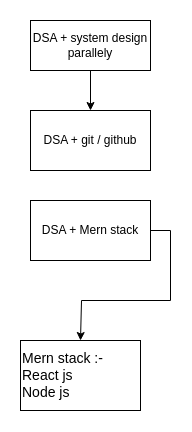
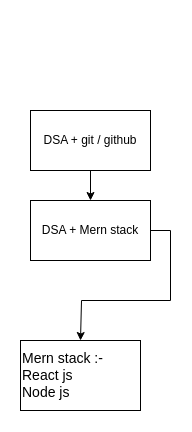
  <mxCell id="0" />
  <mxCell id="1" parent="0" />
- <mxCell id="2" style="edgeStyle=orthogonalEdgeStyle;rounded=0;orthogonalLoop=1;jettySize=auto;html=1;exitX=0.5;exitY=1;exitDx=0;exitDy=0;" edge="1" parent="1" source="3" target="5"><mxGeometry relative="1" as="geometry"><mxPoint x="90" y="120" as="targetPoint" /></mxGeometry></mxCell>
- <mxCell id="3" value="DSA + system design parallely" style="rounded=0;whiteSpace=wrap;html=1;" vertex="1" parent="1"><mxGeometry x="30" y="20" width="120" height="50" as="geometry" /></mxCell>
+ <mxCell id="4" style="edgeStyle=orthogonalEdgeStyle;rounded=0;orthogonalLoop=1;jettySize=auto;html=1;exitX=0.5;exitY=1;exitDx=0;exitDy=0;" edge="1" parent="1" source="5" target="7"><mxGeometry relative="1" as="geometry"><mxPoint x="90" y="210" as="targetPoint" /></mxGeometry></mxCell>
  <mxCell id="5" value="DSA + git / github" style="rounded=0;whiteSpace=wrap;html=1;" vertex="1" parent="1"><mxGeometry x="30" y="110" width="120" height="60" as="geometry" /></mxCell>
  <mxCell id="6" style="edgeStyle=orthogonalEdgeStyle;rounded=0;orthogonalLoop=1;jettySize=auto;html=1;exitX=1;exitY=0.5;exitDx=0;exitDy=0;" edge="1" parent="1" source="7"><mxGeometry relative="1" as="geometry"><mxPoint x="80" y="340" as="targetPoint" /><Array as="points"><mxPoint x="170" y="230" /><mxPoint x="170" y="300" /><mxPoint x="81" y="300" /></Array></mxGeometry></mxCell>
  <mxCell id="7" value="DSA + Mern stack" style="rounded=0;whiteSpace=wrap;html=1;" vertex="1" parent="1"><mxGeometry x="30" y="200" width="120" height="60" as="geometry" /></mxCell>
  <mxCell id="8" value="&lt;font style=&quot;font-size: 14px;&quot;&gt;Mern stack :-&lt;br&gt;React js&lt;br&gt;Node js&lt;/font&gt;" style="rounded=0;whiteSpace=wrap;html=1;align=left;" vertex="1" parent="1"><mxGeometry x="20" y="340" width="120" height="70" as="geometry" /></mxCell>
